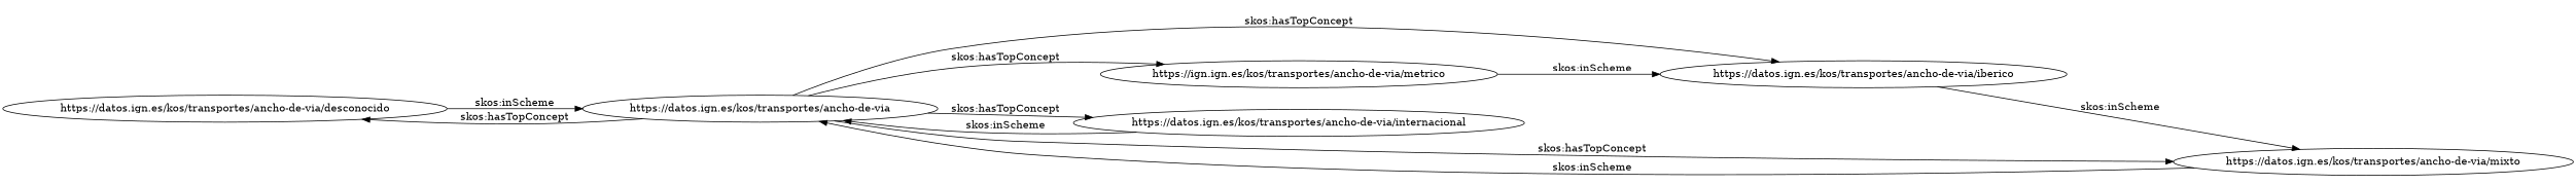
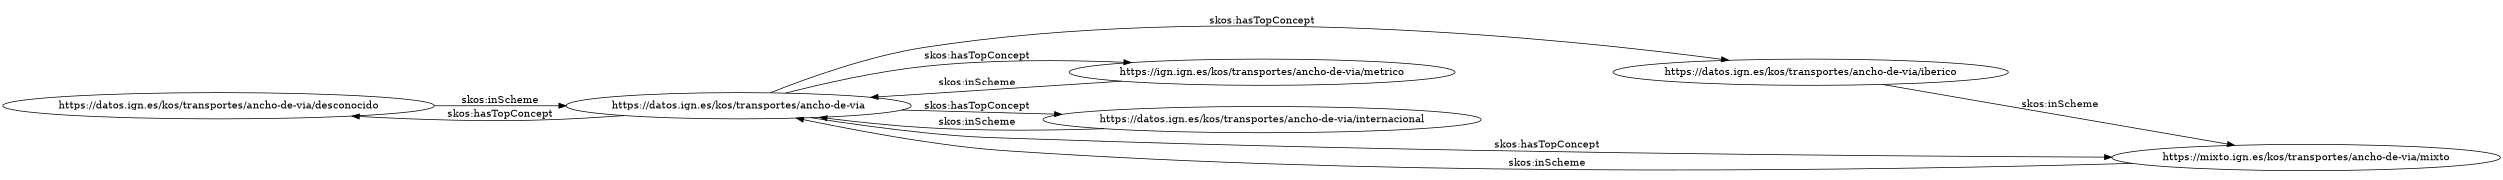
  digraph {
    rankdir=LR
    "https://datos.ign.es/kos/transportes/ancho-de-via/desconocido"
    "https://datos.ign.es/kos/transportes/ancho-de-via"
    "https://datos.ign.es/kos/transportes/ancho-de-via/iberico"
    n4 [label="https://ign.ign.es/kos/transportes/ancho-de-via/metrico"]
    "https://datos.ign.es/kos/transportes/ancho-de-via/internacional"
-   "https://datos.ign.es/kos/transportes/ancho-de-via/mixto"
+   "https://datos.ign.es/kos/transportes/ancho-de-via/mixto" [label="https://mixto.ign.es/kos/transportes/ancho-de-via/mixto"]
    "https://datos.ign.es/kos/transportes/ancho-de-via/desconocido" -> "https://datos.ign.es/kos/transportes/ancho-de-via" [label="skos:inScheme"]
    "https://datos.ign.es/kos/transportes/ancho-de-via" -> "https://datos.ign.es/kos/transportes/ancho-de-via/desconocido" [label="skos:hasTopConcept"]
    "https://datos.ign.es/kos/transportes/ancho-de-via" -> "https://datos.ign.es/kos/transportes/ancho-de-via/iberico" [label="skos:hasTopConcept"]
    "https://datos.ign.es/kos/transportes/ancho-de-via" -> n4 [label="skos:hasTopConcept"]
    "https://datos.ign.es/kos/transportes/ancho-de-via" -> "https://datos.ign.es/kos/transportes/ancho-de-via/internacional" [label="skos:hasTopConcept"]
    "https://datos.ign.es/kos/transportes/ancho-de-via" -> "https://datos.ign.es/kos/transportes/ancho-de-via/mixto" [label="skos:hasTopConcept"]
    "https://datos.ign.es/kos/transportes/ancho-de-via/iberico" -> "https://datos.ign.es/kos/transportes/ancho-de-via/mixto" [label="skos:inScheme"]
-   n4 -> "https://datos.ign.es/kos/transportes/ancho-de-via/iberico" [label="skos:inScheme"]
+   n4 -> "https://datos.ign.es/kos/transportes/ancho-de-via" [label="skos:inScheme"]
    "https://datos.ign.es/kos/transportes/ancho-de-via/internacional" -> "https://datos.ign.es/kos/transportes/ancho-de-via" [label="skos:inScheme"]
    "https://datos.ign.es/kos/transportes/ancho-de-via/mixto" -> "https://datos.ign.es/kos/transportes/ancho-de-via" [label="skos:inScheme"]
  }
